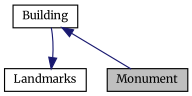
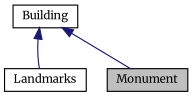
  digraph {
    fontname=Merriweather
    node [color=black fillcolor=white fontname=Merriweather fontsize=10 shape=record style=filled]
    edge [color=midnightblue dir=back fontname=Merriweather fontsize=10 labelfontname=Helvetica labelfontsize=10 style=solid]
    n1 [fillcolor=grey75 fontcolor=black height=0.2 label=Monument width=0.4]
    n2 [height=0.2 label=Landmarks width=0.4]
    n3 [height=0.2 label=Building width=0.4]
    n3 -> n1
-   n2 -> n3
+   n3 -> n2
  }
